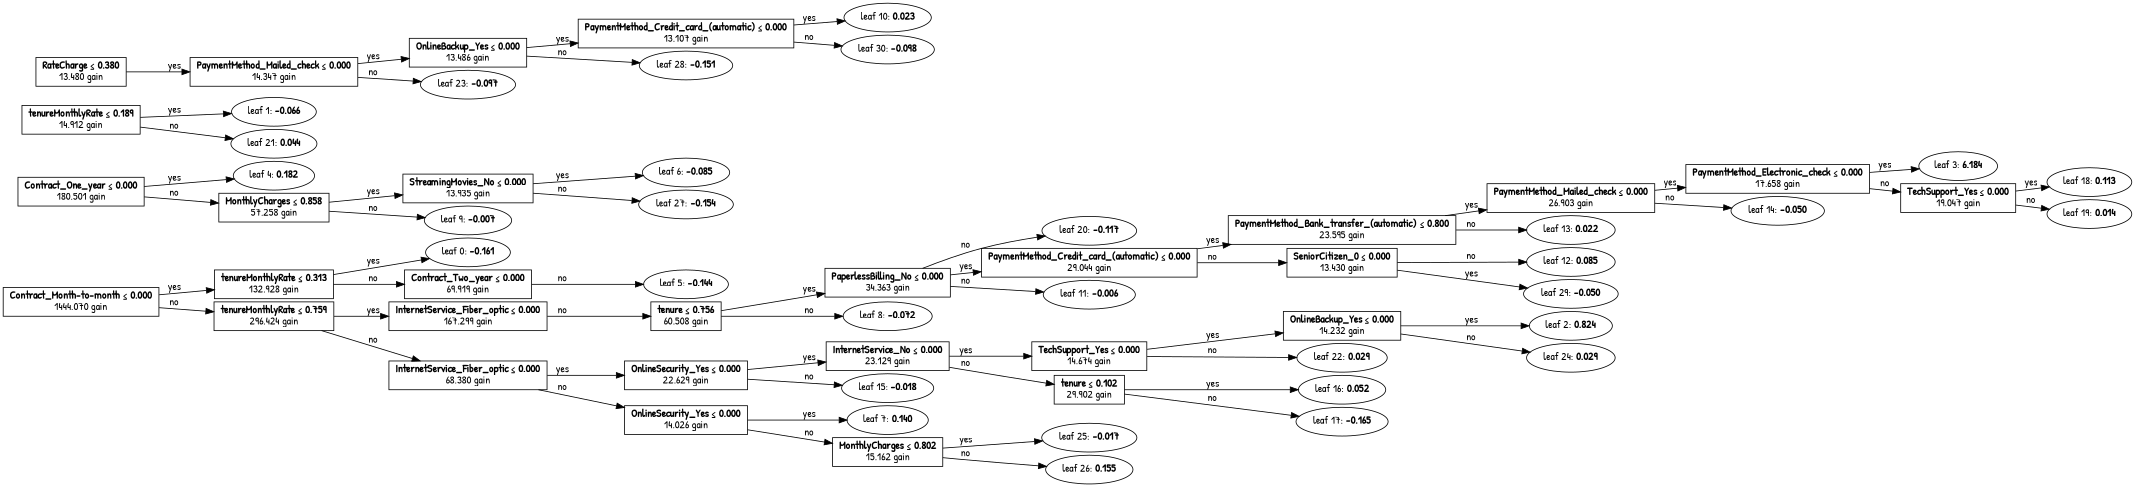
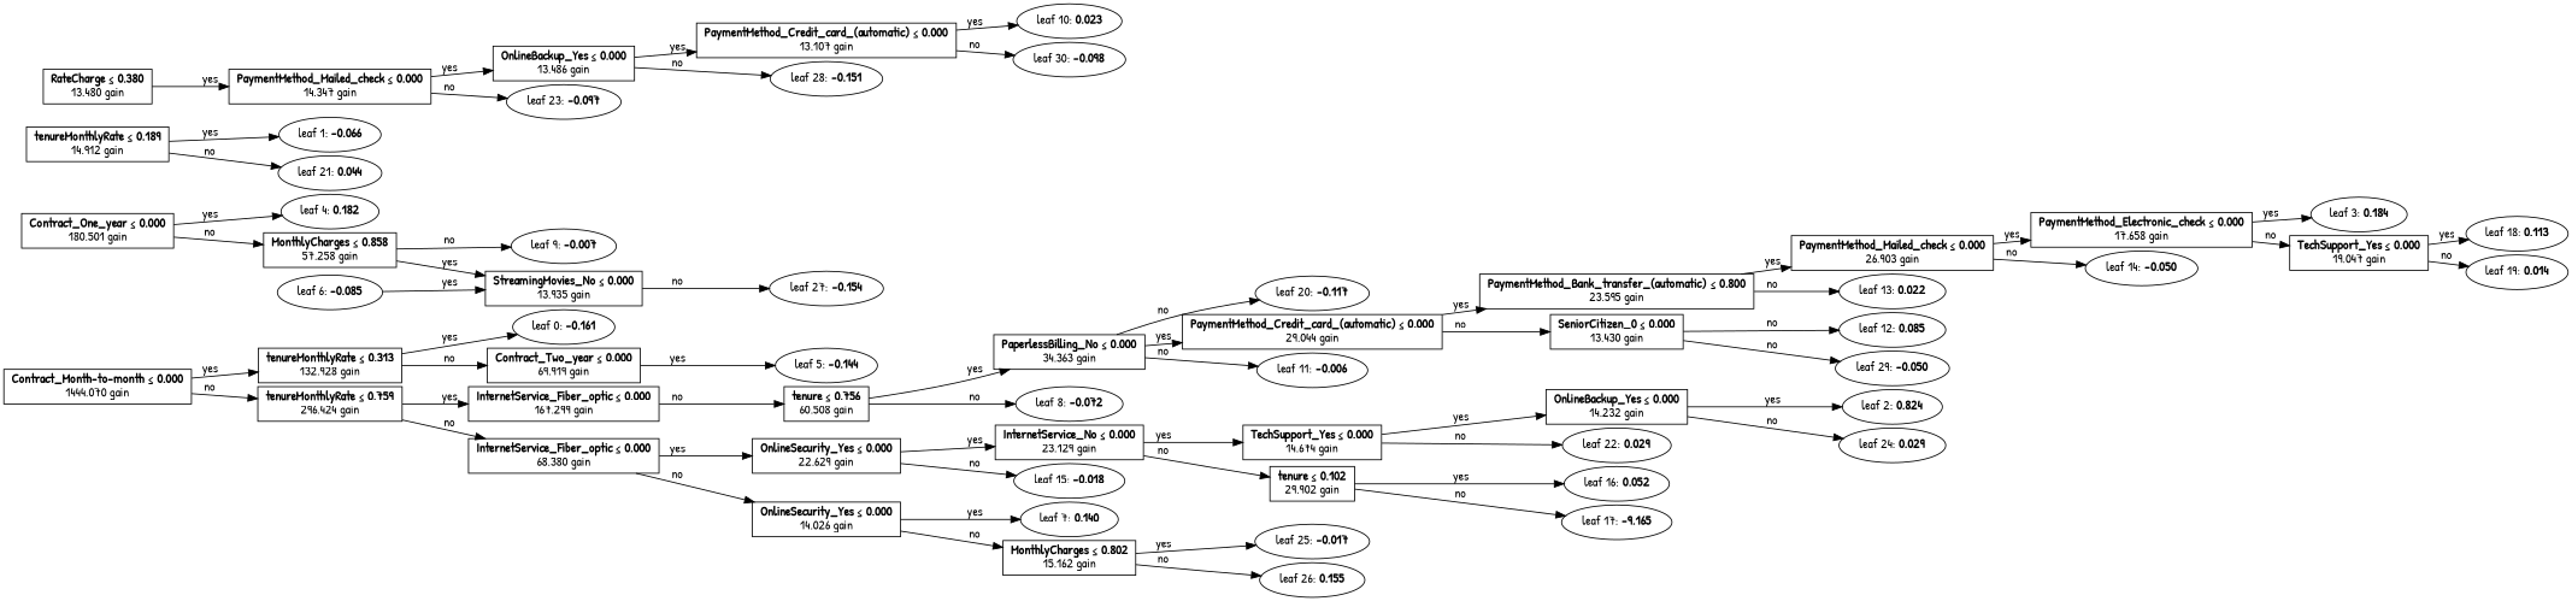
  digraph {
    fontname="Patrick Hand"
    nodesep=0.05
    rankdir=LR
    ranksep=0.3
    node [fontname="Patrick Hand"]
    edge [fontname="Patrick Hand"]
    n1 [fillcolor=white label=<<B>Contract_Month-to-month</B> &#8804; <B>0.000</B><br/>1444.070 gain> shape=rectangle]
    n2 [fillcolor=white label=<<B>tenureMonthlyRate</B> &#8804; <B>0.313</B><br/>132.928 gain> shape=rectangle]
    n3 [fillcolor=white label=<<B>tenureMonthlyRate</B> &#8804; <B>0.759</B><br/>296.424 gain> shape=rectangle]
    n4 [label=<leaf 0: <B>-0.161</B>>]
    n5 [fillcolor=white label=<<B>Contract_Two_year</B> &#8804; <B>0.000</B><br/>69.919 gain> shape=rectangle]
    n6 [fillcolor=white label=<<B>InternetService_Fiber_optic</B> &#8804; <B>0.000</B><br/>167.299 gain> shape=rectangle]
    n7 [fillcolor=white label=<<B>InternetService_Fiber_optic</B> &#8804; <B>0.000</B><br/>68.380 gain> shape=rectangle]
    n8 [label=<leaf 5: <B>-0.144</B>>]
    n9 [fillcolor=white label=<<B>Contract_One_year</B> &#8804; <B>0.000</B><br/>180.501 gain> shape=rectangle]
    n10 [label=<leaf 4: <B>0.182</B>>]
    n11 [fillcolor=white label=<<B>MonthlyCharges</B> &#8804; <B>0.858</B><br/>57.258 gain> shape=rectangle]
    n12 [fillcolor=white label=<<B>StreamingMovies_No</B> &#8804; <B>0.000</B><br/>13.935 gain> shape=rectangle]
    n13 [label=<leaf 9: <B>-0.007</B>>]
    n14 [label=<leaf 6: <B>-0.085</B>>]
    n15 [label=<leaf 27: <B>-0.154</B>>]
    n16 [fillcolor=white label=<<B>tenure</B> &#8804; <B>0.756</B><br/>60.508 gain> shape=rectangle]
    n17 [fillcolor=white label=<<B>OnlineSecurity_Yes</B> &#8804; <B>0.000</B><br/>22.629 gain> shape=rectangle]
    n18 [fillcolor=white label=<<B>OnlineSecurity_Yes</B> &#8804; <B>0.000</B><br/>14.026 gain> shape=rectangle]
    n19 [fillcolor=white label=<<B>PaperlessBilling_No</B> &#8804; <B>0.000</B><br/>34.363 gain> shape=rectangle]
    n20 [label=<leaf 8: <B>-0.072</B>>]
    n21 [fillcolor=white label=<<B>tenureMonthlyRate</B> &#8804; <B>0.189</B><br/>14.912 gain> shape=rectangle]
    n22 [label=<leaf 1: <B>-0.066</B>>]
    n23 [label=<leaf 21: <B>0.044</B>>]
    n24 [fillcolor=white label=<<B>RateCharge</B> &#8804; <B>0.380</B><br/>13.480 gain> shape=rectangle]
    n25 [fillcolor=white label=<<B>PaymentMethod_Mailed_check</B> &#8804; <B>0.000</B><br/>14.347 gain> shape=rectangle]
    n26 [fillcolor=white label=<<B>OnlineBackup_Yes</B> &#8804; <B>0.000</B><br/>13.486 gain> shape=rectangle]
    n27 [label=<leaf 23: <B>-0.097</B>>]
    n28 [label=<leaf 20: <B>-0.117</B>>]
    n29 [fillcolor=white label=<<B>PaymentMethod_Credit_card_(automatic)</B> &#8804; <B>0.000</B><br/>13.107 gain> shape=rectangle]
    n30 [label=<leaf 28: <B>-0.151</B>>]
    n31 [label=<leaf 10: <B>0.023</B>>]
    n32 [label=<leaf 30: <B>-0.098</B>>]
    n33 [fillcolor=white label=<<B>PaymentMethod_Credit_card_(automatic)</B> &#8804; <B>0.000</B><br/>29.044 gain> shape=rectangle]
    n34 [label=<leaf 11: <B>-0.006</B>>]
    n35 [fillcolor=white label=<<B>PaymentMethod_Bank_transfer_(automatic)</B> &#8804; <B>0.800</B><br/>23.595 gain> shape=rectangle]
    n36 [fillcolor=white label=<<B>SeniorCitizen_0</B> &#8804; <B>0.000</B><br/>13.430 gain> shape=rectangle]
    n37 [fillcolor=white label=<<B>PaymentMethod_Mailed_check</B> &#8804; <B>0.000</B><br/>26.903 gain> shape=rectangle]
    n38 [label=<leaf 13: <B>0.022</B>>]
    n39 [label=<leaf 12: <B>0.085</B>>]
    n40 [label=<leaf 29: <B>-0.050</B>>]
    n41 [fillcolor=white label=<<B>PaymentMethod_Electronic_check</B> &#8804; <B>0.000</B><br/>17.658 gain> shape=rectangle]
    n42 [label=<leaf 14: <B>-0.050</B>>]
-   n43 [label=<leaf 3: <B>6.184</B>>]
+   n43 [label=<leaf 3: <B>0.184</B>>]
    n44 [fillcolor=white label=<<B>TechSupport_Yes</B> &#8804; <B>0.000</B><br/>19.047 gain> shape=rectangle]
    n45 [label=<leaf 18: <B>0.113</B>>]
    n46 [label=<leaf 19: <B>0.014</B>>]
    n47 [fillcolor=white label=<<B>InternetService_No</B> &#8804; <B>0.000</B><br/>23.129 gain> shape=rectangle]
    n48 [label=<leaf 15: <B>-0.018</B>>]
    n49 [label=<leaf 7: <B>0.140</B>>]
    n50 [fillcolor=white label=<<B>MonthlyCharges</B> &#8804; <B>0.802</B><br/>15.162 gain> shape=rectangle]
    n51 [fillcolor=white label=<<B>TechSupport_Yes</B> &#8804; <B>0.000</B><br/>14.674 gain> shape=rectangle]
    n52 [fillcolor=white label=<<B>tenure</B> &#8804; <B>0.102</B><br/>29.902 gain> shape=rectangle]
    n53 [fillcolor=white label=<<B>OnlineBackup_Yes</B> &#8804; <B>0.000</B><br/>14.232 gain> shape=rectangle]
    n54 [label=<leaf 22: <B>0.029</B>>]
    n55 [label=<leaf 16: <B>0.052</B>>]
-   n56 [label=<leaf 17: <B>-0.165</B>>]
+   n56 [label=<leaf 17: <B>-9.165</B>>]
    n57 [label=<leaf 2: <B>0.824</B>>]
    n58 [label=<leaf 24: <B>0.029</B>>]
    n59 [label=<leaf 25: <B>-0.017</B>>]
    n60 [label=<leaf 26: <B>0.155</B>>]
    n1 -> n2 [label=yes]
    n1 -> n3 [label=no]
    n2 -> n4 [label=yes]
    n2 -> n5 [label=no]
    n3 -> n6 [label=yes]
    n3 -> n7 [label=no]
-   n5 -> n8 [label=no]
+   n5 -> n8 [label=yes]
    n6 -> n16 [label=no]
    n7 -> n17 [label=yes]
    n7 -> n18 [label=no]
    n9 -> n10 [label=yes]
    n9 -> n11 [label=no]
    n11 -> n12 [label=yes]
    n11 -> n13 [label=no]
-   n12 -> n14 [label=yes]
+   n14 -> n12 [label=yes]
    n12 -> n15 [label=no]
    n16 -> n19 [label=yes]
    n16 -> n20 [label=no]
    n17 -> n47 [label=yes]
    n17 -> n48 [label=no]
    n18 -> n49 [label=yes]
    n18 -> n50 [label=no]
    n19 -> n28 [label=no]
    n19 -> n33 [label=yes]
    n19 -> n34 [label=no]
    n21 -> n22 [label=yes]
    n21 -> n23 [label=no]
    n24 -> n25 [label=yes]
    n25 -> n26 [label=yes]
    n25 -> n27 [label=no]
    n26 -> n29 [label=yes]
    n26 -> n30 [label=no]
    n29 -> n31 [label=yes]
    n29 -> n32 [label=no]
    n33 -> n35 [label=yes]
    n33 -> n36 [label=no]
    n35 -> n37 [label=yes]
    n35 -> n38 [label=no]
    n36 -> n39 [label=no]
-   n36 -> n40 [label=yes]
+   n36 -> n40 [label=no]
    n37 -> n41 [label=yes]
    n37 -> n42 [label=no]
    n41 -> n43 [label=yes]
    n41 -> n44 [label=no]
    n44 -> n45 [label=yes]
    n44 -> n46 [label=no]
    n47 -> n51 [label=yes]
    n47 -> n52 [label=no]
    n50 -> n59 [label=yes]
    n50 -> n60 [label=no]
    n51 -> n53 [label=yes]
    n51 -> n54 [label=no]
    n52 -> n55 [label=yes]
    n52 -> n56 [label=no]
    n53 -> n57 [label=yes]
    n53 -> n58 [label=no]
  }
